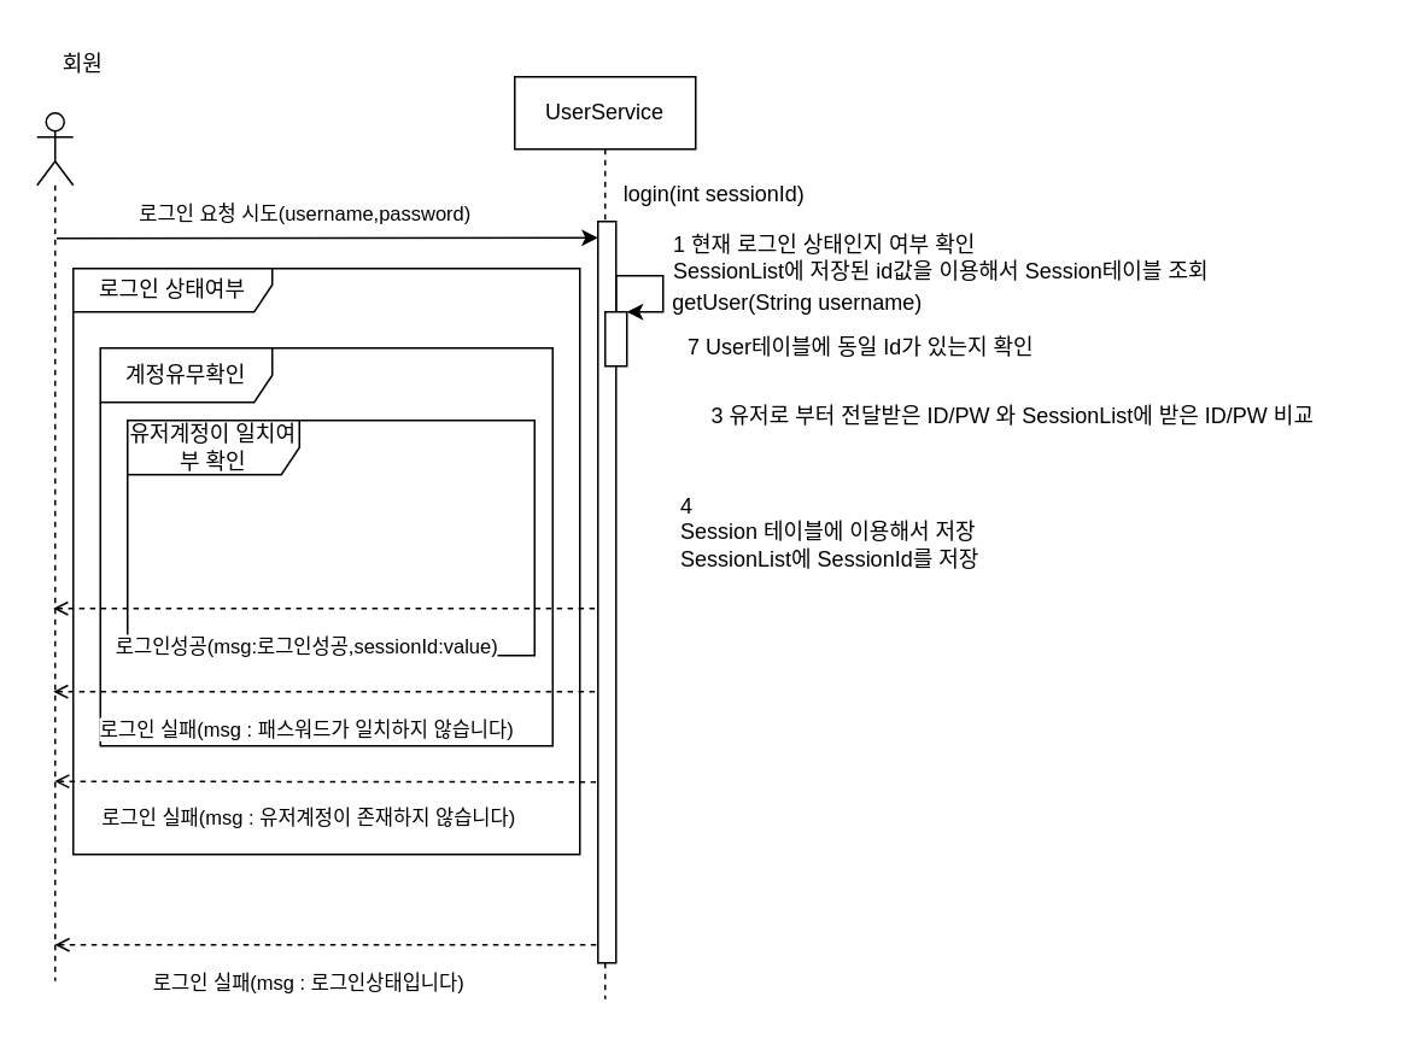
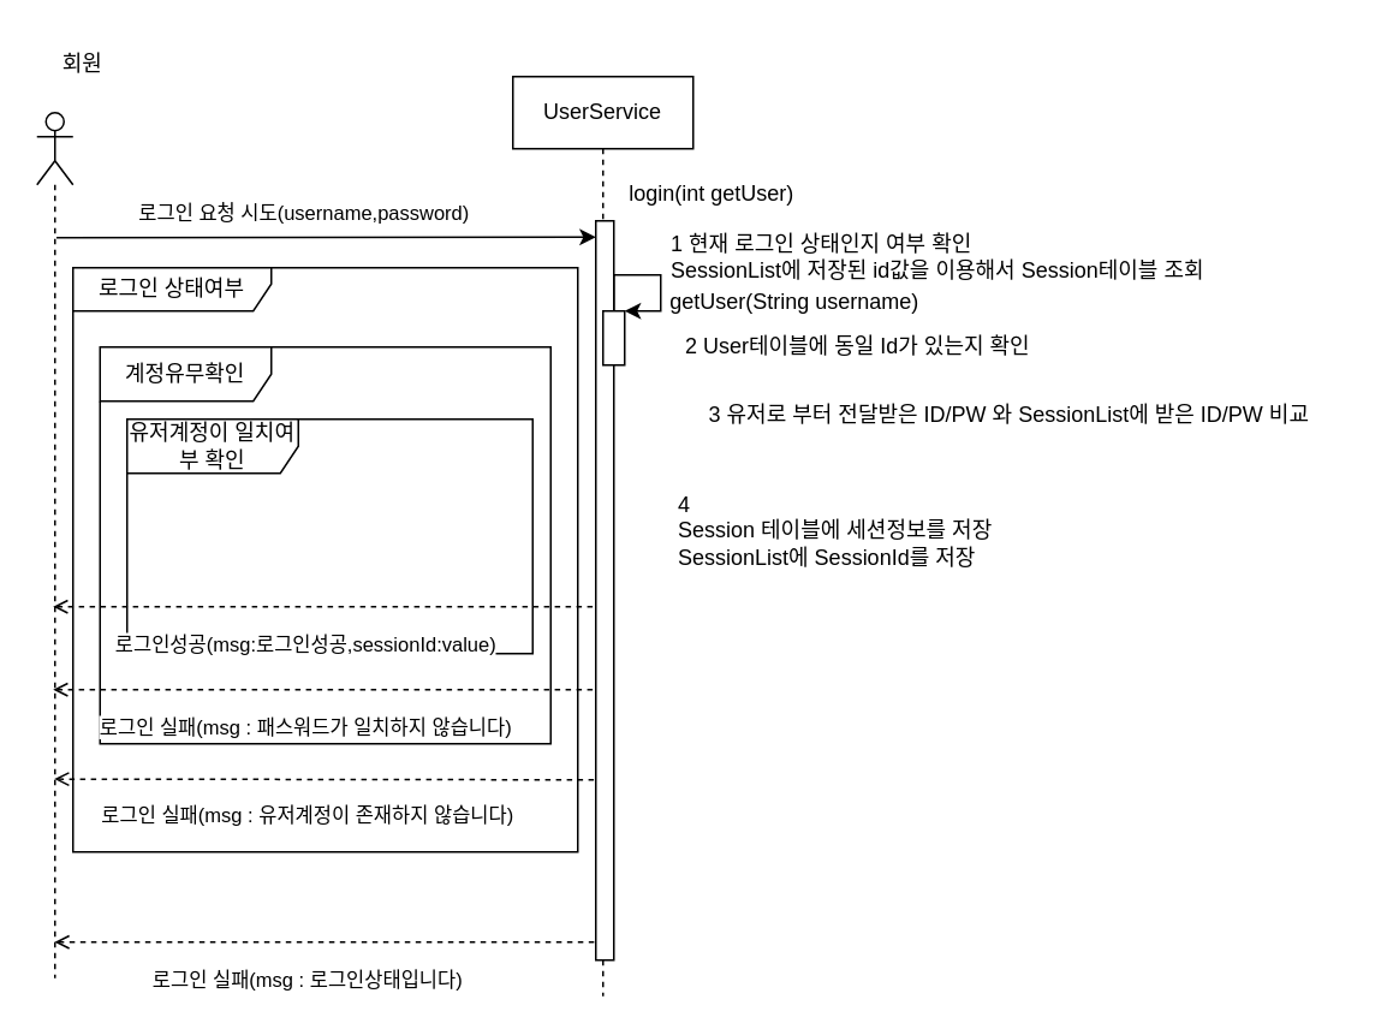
  <mxCell id="0" />
  <mxCell id="1" parent="0" />
  <mxCell id="2" value="" style="shape=umlLifeline;perimeter=lifelinePerimeter;whiteSpace=wrap;html=1;container=1;dropTarget=0;collapsible=0;recursiveResize=0;outlineConnect=0;portConstraint=eastwest;newEdgeStyle={&quot;curved&quot;:0,&quot;rounded&quot;:0};participant=umlActor;" vertex="1" parent="1"><mxGeometry x="20" y="62" width="20" height="480" as="geometry" /></mxCell>
  <mxCell id="3" value="회원" style="text;html=1;align=center;verticalAlign=middle;resizable=0;points=[];autosize=1;strokeColor=none;fillColor=none;" vertex="1" parent="1"><mxGeometry x="20" y="20" width="50" height="30" as="geometry" /></mxCell>
  <mxCell id="4" value="UserService" style="shape=umlLifeline;perimeter=lifelinePerimeter;whiteSpace=wrap;html=1;container=1;dropTarget=0;collapsible=0;recursiveResize=0;outlineConnect=0;portConstraint=eastwest;newEdgeStyle={&quot;curved&quot;:0,&quot;rounded&quot;:0};" vertex="1" parent="1"><mxGeometry x="284" y="42" width="100" height="510" as="geometry" /></mxCell>
- <mxCell id="5" value="4&amp;nbsp;&lt;div&gt;Session 테이블에 이용해서 저장&lt;/div&gt;&lt;div&gt;SessionList에 SessionId를 저장&lt;br&gt;&lt;div&gt;&lt;br&gt;&lt;/div&gt;&lt;/div&gt;" style="text;html=1;align=left;verticalAlign=middle;resizable=0;points=[];autosize=1;strokeColor=none;fillColor=none;" vertex="1" parent="1"><mxGeometry x="374" y="266" width="210" height="70" as="geometry" /></mxCell>
+ <mxCell id="5" value="4&amp;nbsp;&lt;div&gt;Session 테이블에 세션정보를 저장&lt;/div&gt;&lt;div&gt;SessionList에 SessionId를 저장&lt;br&gt;&lt;div&gt;&lt;br&gt;&lt;/div&gt;&lt;/div&gt;" style="text;html=1;align=left;verticalAlign=middle;resizable=0;points=[];autosize=1;strokeColor=none;fillColor=none;" vertex="1" parent="1"><mxGeometry x="374" y="266" width="210" height="70" as="geometry" /></mxCell>
  <mxCell id="6" value="" style="endArrow=classic;html=1;rounded=0;exitX=0.542;exitY=0.281;exitDx=0;exitDy=0;exitPerimeter=0;" edge="1" parent="1"><mxGeometry width="50" height="50" relative="1" as="geometry"><mxPoint x="30.84" y="131.3" as="sourcePoint" /><mxPoint x="330" y="131" as="targetPoint" /></mxGeometry></mxCell>
  <mxCell id="7" value="로그인 요청 시도(username,password)" style="edgeLabel;html=1;align=center;verticalAlign=middle;resizable=0;points=[];" vertex="1" connectable="0" parent="6"><mxGeometry x="-0.086" y="-2" relative="1" as="geometry"><mxPoint y="-16" as="offset" /></mxGeometry></mxCell>
  <mxCell id="8" value="" style="rounded=0;whiteSpace=wrap;html=1;" vertex="1" parent="1"><mxGeometry x="330" y="122" width="10" height="410" as="geometry" /></mxCell>
  <mxCell id="9" value="" style="edgeStyle=orthogonalEdgeStyle;rounded=0;orthogonalLoop=1;jettySize=auto;html=1;entryX=1;entryY=0;entryDx=0;entryDy=0;" edge="1" parent="1" source="10" target="10"><mxGeometry relative="1" as="geometry"><Array as="points"><mxPoint x="340" y="152" /><mxPoint x="366" y="152" /><mxPoint x="366" y="172" /></Array></mxGeometry></mxCell>
  <mxCell id="10" value="" style="rounded=0;whiteSpace=wrap;html=1;" vertex="1" parent="1"><mxGeometry x="334" y="172" width="12" height="30" as="geometry" /></mxCell>
  <mxCell id="11" value="1 현재 로그인 상태인지 여부 확인&lt;div&gt;SessionList에 저장된 id값을 이용해서 Session테이블 조회&lt;/div&gt;" style="text;html=1;align=left;verticalAlign=middle;resizable=0;points=[];autosize=1;strokeColor=none;fillColor=none;" vertex="1" parent="1"><mxGeometry x="370" y="122" width="330" height="40" as="geometry" /></mxCell>
  <mxCell id="12" value="&lt;span style=&quot;text-wrap: nowrap;&quot;&gt;로그인 상태여부&lt;/span&gt;" style="shape=umlFrame;whiteSpace=wrap;html=1;pointerEvents=0;width=110;height=24;" vertex="1" parent="1"><mxGeometry x="40" y="148" width="280" height="324" as="geometry" /></mxCell>
  <mxCell id="13" value="" style="endArrow=none;startArrow=open;endFill=0;startFill=0;html=1;rounded=0;dashed=1;" edge="1" parent="1"><mxGeometry width="160" relative="1" as="geometry"><mxPoint x="29.81" y="522" as="sourcePoint" /><mxPoint x="330" y="522" as="targetPoint" /></mxGeometry></mxCell>
  <mxCell id="14" value="로그인 실패(msg : 로그인상태입니다)" style="edgeLabel;html=1;align=center;verticalAlign=middle;resizable=0;points=[];" vertex="1" connectable="0" parent="13"><mxGeometry x="-0.142" y="-3" relative="1" as="geometry"><mxPoint x="11" y="17" as="offset" /></mxGeometry></mxCell>
- <mxCell id="15" value="7 User테이블에 동일 Id가 있는지 확인" style="text;html=1;align=center;verticalAlign=middle;resizable=0;points=[];autosize=1;strokeColor=none;fillColor=none;" vertex="1" parent="1"><mxGeometry x="360" y="177" width="230" height="30" as="geometry" /></mxCell>
+ <mxCell id="15" value="2 User테이블에 동일 Id가 있는지 확인" style="text;html=1;align=center;verticalAlign=middle;resizable=0;points=[];autosize=1;strokeColor=none;fillColor=none;" vertex="1" parent="1"><mxGeometry x="360" y="177" width="230" height="30" as="geometry" /></mxCell>
  <mxCell id="16" value="getUser(String username)" style="text;html=1;align=center;verticalAlign=middle;resizable=0;points=[];autosize=1;strokeColor=none;fillColor=none;" vertex="1" parent="1"><mxGeometry x="360" y="152" width="160" height="30" as="geometry" /></mxCell>
  <mxCell id="17" value="3 유저로 부터 전달받은 ID/PW 와 SessionList에 받은 ID/PW 비교" style="text;html=1;align=center;verticalAlign=middle;resizable=0;points=[];autosize=1;strokeColor=none;fillColor=none;" vertex="1" parent="1"><mxGeometry x="364" y="214.5" width="390" height="30" as="geometry" /></mxCell>
  <mxCell id="18" value="계정유무확인" style="shape=umlFrame;whiteSpace=wrap;html=1;pointerEvents=0;width=95;height=30;" vertex="1" parent="1"><mxGeometry x="55" y="192" width="250" height="220" as="geometry" /></mxCell>
  <mxCell id="19" value="" style="endArrow=none;startArrow=open;endFill=0;startFill=0;html=1;rounded=0;dashed=1;" edge="1" parent="1"><mxGeometry width="160" relative="1" as="geometry"><mxPoint x="29.667" y="431.58" as="sourcePoint" /><mxPoint x="330" y="432" as="targetPoint" /></mxGeometry></mxCell>
  <mxCell id="20" value="로그인 실패(msg : 유저계정이 존재하지 않습니다)" style="edgeLabel;html=1;align=center;verticalAlign=middle;resizable=0;points=[];" vertex="1" connectable="0" parent="19"><mxGeometry x="-0.142" y="-3" relative="1" as="geometry"><mxPoint x="11" y="17" as="offset" /></mxGeometry></mxCell>
  <mxCell id="21" value="유저계정이 일치여부 확인" style="shape=umlFrame;whiteSpace=wrap;html=1;pointerEvents=0;width=95;height=30;" vertex="1" parent="1"><mxGeometry x="70" y="232" width="225" height="130" as="geometry" /></mxCell>
  <mxCell id="22" value="" style="endArrow=none;startArrow=open;endFill=0;startFill=0;html=1;rounded=0;dashed=1;" edge="1" parent="1"><mxGeometry width="160" relative="1" as="geometry"><mxPoint x="28.997" y="382" as="sourcePoint" /><mxPoint x="330" y="382" as="targetPoint" /></mxGeometry></mxCell>
  <mxCell id="23" value="로그인 실패(msg : 패스워드가 일치하지 않습니다)" style="edgeLabel;html=1;align=center;verticalAlign=middle;resizable=0;points=[];" vertex="1" connectable="0" parent="22"><mxGeometry x="-0.142" y="-3" relative="1" as="geometry"><mxPoint x="11" y="17" as="offset" /></mxGeometry></mxCell>
- <mxCell id="24" value="login(int sessionId)" style="text;html=1;align=center;verticalAlign=middle;resizable=0;points=[];autosize=1;strokeColor=none;fillColor=none;" vertex="1" parent="1"><mxGeometry x="334" y="92" width="120" height="30" as="geometry" /></mxCell>
+ <mxCell id="24" value="login(int getUser)" style="text;html=1;align=center;verticalAlign=middle;resizable=0;points=[];autosize=1;strokeColor=none;fillColor=none;" vertex="1" parent="1"><mxGeometry x="334" y="92" width="120" height="30" as="geometry" /></mxCell>
  <mxCell id="25" value="" style="endArrow=none;startArrow=open;endFill=0;startFill=0;html=1;rounded=0;dashed=1;" edge="1" parent="1"><mxGeometry width="160" relative="1" as="geometry"><mxPoint x="28.997" y="336" as="sourcePoint" /><mxPoint x="330" y="336" as="targetPoint" /></mxGeometry></mxCell>
  <mxCell id="26" value="로그인성공(msg:로그인성공,sessionId:value)" style="edgeLabel;html=1;align=center;verticalAlign=middle;resizable=0;points=[];" vertex="1" connectable="0" parent="25"><mxGeometry x="-0.142" y="-3" relative="1" as="geometry"><mxPoint x="11" y="17" as="offset" /></mxGeometry></mxCell>
